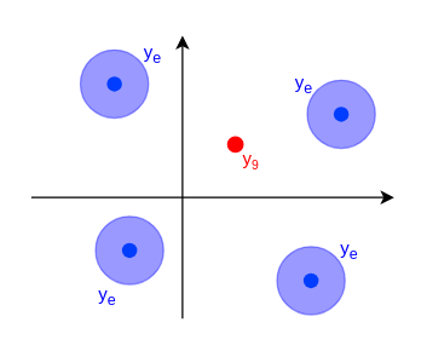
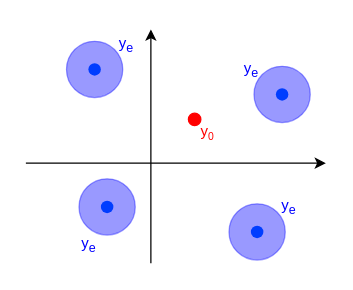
  <mxCell id="0" />
  <mxCell id="1" parent="0" />
  <mxCell id="2" value="" style="endArrow=classic;html=1;rounded=0;" edge="1" parent="1"><mxGeometry width="50" height="50" relative="1" as="geometry"><mxPoint x="120" y="210" as="sourcePoint" /><mxPoint x="120" y="23" as="targetPoint" /></mxGeometry></mxCell>
  <mxCell id="3" value="" style="endArrow=classic;html=1;rounded=0;" edge="1" parent="1"><mxGeometry width="50" height="50" relative="1" as="geometry"><mxPoint x="20" y="130" as="sourcePoint" /><mxPoint x="260" y="130" as="targetPoint" /></mxGeometry></mxCell>
  <mxCell id="4" value="" style="shape=ellipse;fillColor=#FF0000;strokeColor=#FF0000;html=1;sketch=0;" vertex="1" parent="1"><mxGeometry x="150" y="90" width="10" height="10" as="geometry" /></mxCell>
  <mxCell id="5" value="" style="shape=ellipse;fillColor=#0065FF;strokeColor=none;html=1;sketch=0;" vertex="1" parent="1"><mxGeometry x="220" y="70" width="10" height="10" as="geometry" /></mxCell>
  <mxCell id="6" value="" style="shape=ellipse;fillColor=#0065FF;strokeColor=none;html=1;sketch=0;" vertex="1" parent="1"><mxGeometry x="80" y="160" width="10" height="10" as="geometry" /></mxCell>
  <mxCell id="7" value="" style="shape=ellipse;fillColor=#0065FF;strokeColor=none;html=1;sketch=0;" vertex="1" parent="1"><mxGeometry x="70" y="50" width="10" height="10" as="geometry" /></mxCell>
  <mxCell id="8" value="" style="shape=ellipse;fillColor=#0065FF;strokeColor=none;html=1;sketch=0;" vertex="1" parent="1"><mxGeometry x="200" y="180" width="10" height="10" as="geometry" /></mxCell>
  <mxCell id="9" value="&lt;font color=&quot;#0000ff&quot;&gt;y&lt;sub&gt;e&lt;/sub&gt;&lt;/font&gt;" style="text;html=1;align=center;verticalAlign=middle;resizable=0;points=[];autosize=1;strokeColor=none;fillColor=none;" vertex="1" parent="1"><mxGeometry x="80" y="20" width="40" height="30" as="geometry" /></mxCell>
  <mxCell id="10" value="&lt;font color=&quot;#0000ff&quot;&gt;y&lt;sub&gt;e&lt;/sub&gt;&lt;/font&gt;" style="text;html=1;align=center;verticalAlign=middle;resizable=0;points=[];autosize=1;strokeColor=none;fillColor=none;" vertex="1" parent="1"><mxGeometry x="180" y="40" width="40" height="30" as="geometry" /></mxCell>
  <mxCell id="11" value="&lt;font color=&quot;#0000ff&quot;&gt;y&lt;sub&gt;e&lt;/sub&gt;&lt;/font&gt;" style="text;html=1;align=center;verticalAlign=middle;resizable=0;points=[];autosize=1;strokeColor=none;fillColor=none;" vertex="1" parent="1"><mxGeometry x="210" y="150" width="40" height="30" as="geometry" /></mxCell>
  <mxCell id="12" value="&lt;font color=&quot;#0000ff&quot;&gt;y&lt;sub&gt;e&lt;/sub&gt;&lt;/font&gt;" style="text;html=1;align=center;verticalAlign=middle;resizable=0;points=[];autosize=1;strokeColor=none;fillColor=none;" vertex="1" parent="1"><mxGeometry x="50" y="180" width="40" height="30" as="geometry" /></mxCell>
- <mxCell id="13" value="&lt;font color=&quot;#ff0000&quot;&gt;y&lt;span style=&quot;font-size: 10px;&quot;&gt;&lt;sub&gt;9&lt;/sub&gt;&lt;/span&gt;&lt;/font&gt;" style="text;html=1;align=center;verticalAlign=middle;resizable=0;points=[];autosize=1;strokeColor=none;fillColor=none;" vertex="1" parent="1"><mxGeometry x="150" y="90" width="30" height="30" as="geometry" /></mxCell>
+ <mxCell id="13" value="&lt;font color=&quot;#ff0000&quot;&gt;y&lt;span style=&quot;font-size: 10px;&quot;&gt;&lt;sub&gt;0&lt;/sub&gt;&lt;/span&gt;&lt;/font&gt;" style="text;html=1;align=center;verticalAlign=middle;resizable=0;points=[];autosize=1;strokeColor=none;fillColor=none;" vertex="1" parent="1"><mxGeometry x="150" y="90" width="30" height="30" as="geometry" /></mxCell>
  <mxCell id="14" value="" style="ellipse;whiteSpace=wrap;html=1;aspect=fixed;fontColor=#FF0000;strokeColor=#0000FF;fillColor=#0000FF;opacity=40;" vertex="1" parent="1"><mxGeometry x="52.5" y="32.5" width="45" height="45" as="geometry" /></mxCell>
  <mxCell id="15" value="" style="ellipse;whiteSpace=wrap;html=1;aspect=fixed;fontColor=#FF0000;strokeColor=#0000FF;fillColor=#0000FF;opacity=40;" vertex="1" parent="1"><mxGeometry x="202.5" y="52.5" width="45" height="45" as="geometry" /></mxCell>
  <mxCell id="16" value="" style="ellipse;whiteSpace=wrap;html=1;aspect=fixed;fontColor=#FF0000;strokeColor=#0000FF;fillColor=#0000FF;opacity=40;" vertex="1" parent="1"><mxGeometry x="62.5" y="142.5" width="45" height="45" as="geometry" /></mxCell>
  <mxCell id="17" value="" style="ellipse;whiteSpace=wrap;html=1;aspect=fixed;fontColor=#FF0000;strokeColor=#0000FF;fillColor=#0000FF;opacity=40;" vertex="1" parent="1"><mxGeometry x="182.5" y="162.5" width="45" height="45" as="geometry" /></mxCell>
